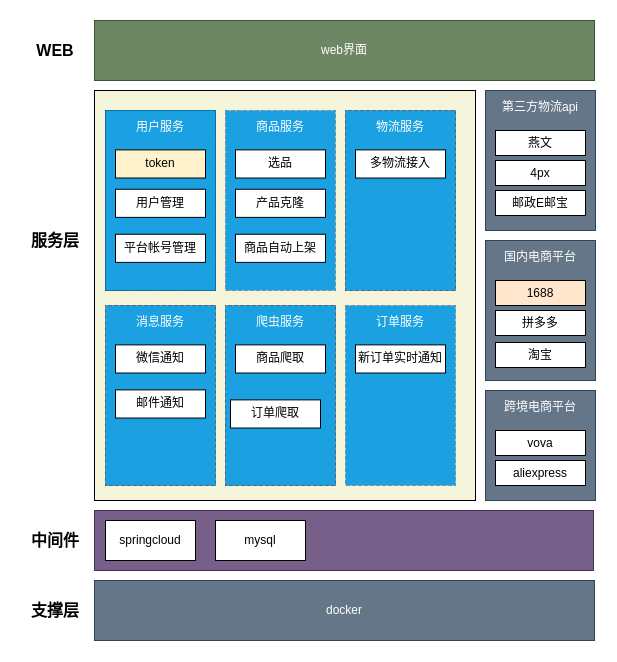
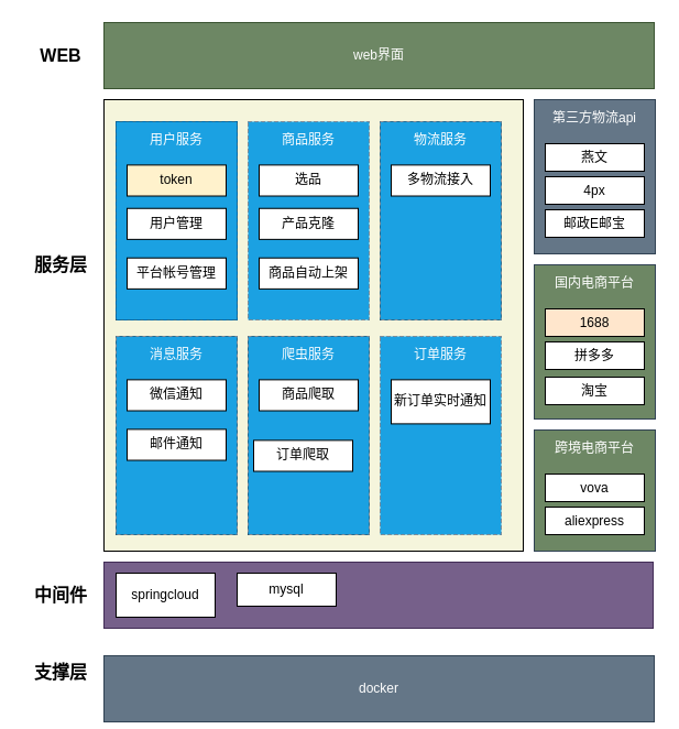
  <mxCell id="0" />
  <mxCell id="1" parent="0" />
  <mxCell id="2" value="" style="rounded=0;whiteSpace=wrap;html=1;fillColor=#f5f5dc;" vertex="1" parent="1"><mxGeometry x="94" y="90" width="381" height="410" as="geometry" /></mxCell>
- <mxCell id="3" value="docker" style="rounded=0;whiteSpace=wrap;html=1;fillColor=#647687;strokeColor=#314354;fontColor=#ffffff;" vertex="1" parent="1"><mxGeometry x="94" y="580" width="500" height="60" as="geometry" /></mxCell>
+ <mxCell id="3" value="docker" style="rounded=0;whiteSpace=wrap;html=1;fillColor=#647687;strokeColor=#314354;fontColor=#ffffff;" vertex="1" parent="1"><mxGeometry x="94" y="595" width="500" height="60" as="geometry" /></mxCell>
  <mxCell id="4" value="" style="rounded=0;whiteSpace=wrap;html=1;fillColor=#76608a;strokeColor=#432D57;fontColor=#ffffff;" vertex="1" parent="1"><mxGeometry x="94" y="510" width="499" height="60" as="geometry" /></mxCell>
  <mxCell id="5" value="web界面" style="rounded=0;whiteSpace=wrap;html=1;fillColor=#6d8764;strokeColor=#3A5431;fontColor=#ffffff;" vertex="1" parent="1"><mxGeometry x="94" y="20" width="500" height="60" as="geometry" /></mxCell>
  <mxCell id="6" value="&lt;b&gt;&lt;font style=&quot;font-size: 16px&quot;&gt;WEB&lt;/font&gt;&lt;/b&gt;" style="text;html=1;strokeColor=none;fillColor=none;align=center;verticalAlign=middle;whiteSpace=wrap;rounded=0;" vertex="1" parent="1"><mxGeometry x="35" y="40" width="40" height="20" as="geometry" /></mxCell>
  <mxCell id="7" value="&lt;b&gt;&lt;font style=&quot;font-size: 16px&quot;&gt;服务层&lt;/font&gt;&lt;/b&gt;" style="text;html=1;strokeColor=none;fillColor=none;align=center;verticalAlign=middle;whiteSpace=wrap;rounded=0;" vertex="1" parent="1"><mxGeometry x="30" y="230" width="50" height="20" as="geometry" /></mxCell>
  <mxCell id="8" value="&lt;span style=&quot;font-size: 16px&quot;&gt;&lt;b&gt;中间件&lt;/b&gt;&lt;/span&gt;" style="text;html=1;strokeColor=none;fillColor=none;align=center;verticalAlign=middle;whiteSpace=wrap;rounded=0;" vertex="1" parent="1"><mxGeometry x="20" y="530" width="70" height="20" as="geometry" /></mxCell>
  <mxCell id="9" value="&lt;font style=&quot;font-size: 16px&quot;&gt;&lt;b&gt;支撑层&lt;/b&gt;&lt;/font&gt;" style="text;html=1;strokeColor=none;fillColor=none;align=center;verticalAlign=middle;whiteSpace=wrap;rounded=0;" vertex="1" parent="1"><mxGeometry x="30" y="600" width="50" height="20" as="geometry" /></mxCell>
  <mxCell id="10" value="springcloud" style="rounded=0;whiteSpace=wrap;html=1;" vertex="1" parent="1"><mxGeometry x="105" y="520" width="90" height="40" as="geometry" /></mxCell>
  <mxCell id="11" value="" style="group;strokeColor=#36393d;fillColor=#9999FF;" vertex="1" connectable="0" parent="1"><mxGeometry x="105" y="110" width="110" height="180" as="geometry" /></mxCell>
  <mxCell id="12" value="用户服务" style="outlineConnect=0;html=1;whiteSpace=wrap;fontSize=12;fontStyle=0;strokeColor=#006EAF;verticalAlign=top;align=center;dashed=1;spacingTop=3;fontColor=#ffffff;fillColor=#1ba1e2;" vertex="1" parent="11"><mxGeometry width="110" height="180" as="geometry" /></mxCell>
  <mxCell id="13" value="token" style="rounded=0;whiteSpace=wrap;html=1;fillColor=#fff2cc;" vertex="1" parent="11"><mxGeometry x="10" y="39.375" width="90" height="28.125" as="geometry" /></mxCell>
  <mxCell id="14" value="用户管理" style="rounded=0;whiteSpace=wrap;html=1;" vertex="1" parent="11"><mxGeometry x="10" y="78.75" width="90" height="28.125" as="geometry" /></mxCell>
  <mxCell id="15" value="平台帐号管理" style="rounded=0;whiteSpace=wrap;html=1;" vertex="1" parent="11"><mxGeometry x="10" y="123.75" width="90" height="28.125" as="geometry" /></mxCell>
- <mxCell id="16" value="mysql" style="rounded=0;whiteSpace=wrap;html=1;" vertex="1" parent="1"><mxGeometry x="215" y="520" width="90" height="40" as="geometry" /></mxCell>
+ <mxCell id="16" value="mysql" style="rounded=0;whiteSpace=wrap;html=1;" vertex="1" parent="1"><mxGeometry x="215" y="520" width="90" height="30" as="geometry" /></mxCell>
  <mxCell id="17" value="" style="group;strokeColor=#006EAF;fillColor=#1ba1e2;dashed=1;fontColor=#ffffff;fontStyle=0;spacingTop=3;" vertex="1" connectable="0" parent="1"><mxGeometry x="225" y="110" width="110" height="180" as="geometry" /></mxCell>
  <mxCell id="18" value="&lt;font color=&quot;#ffffff&quot;&gt;商品服务&lt;/font&gt;" style="outlineConnect=0;gradientColor=none;html=1;whiteSpace=wrap;fontSize=12;fontStyle=0;strokeColor=#858B94;fillColor=none;verticalAlign=top;align=center;fontColor=#858B94;dashed=1;spacingTop=3;" vertex="1" parent="17"><mxGeometry width="110" height="180" as="geometry" /></mxCell>
  <mxCell id="19" value="选品" style="rounded=0;whiteSpace=wrap;html=1;" vertex="1" parent="17"><mxGeometry x="10" y="39.375" width="90" height="28.125" as="geometry" /></mxCell>
  <mxCell id="20" value="产品克隆" style="rounded=0;whiteSpace=wrap;html=1;" vertex="1" parent="17"><mxGeometry x="10" y="78.75" width="90" height="28.125" as="geometry" /></mxCell>
  <mxCell id="21" value="商品自动上架" style="rounded=0;whiteSpace=wrap;html=1;" vertex="1" parent="17"><mxGeometry x="10" y="123.75" width="90" height="28.125" as="geometry" /></mxCell>
  <mxCell id="22" value="" style="group;strokeColor=#36393d;fillColor=#9999FF;" vertex="1" connectable="0" parent="1"><mxGeometry x="345" y="110" width="110" height="180" as="geometry" /></mxCell>
  <mxCell id="23" value="" style="group;dashed=1;fontColor=#ffffff;fontStyle=0;strokeColor=#006EAF;fillColor=#1ba1e2;spacingTop=3;" vertex="1" connectable="0" parent="22"><mxGeometry width="110" height="180" as="geometry" /></mxCell>
  <mxCell id="24" value="&lt;font color=&quot;#ffffff&quot;&gt;物流服务&lt;/font&gt;" style="outlineConnect=0;gradientColor=none;html=1;whiteSpace=wrap;fontSize=12;fontStyle=0;strokeColor=#858B94;verticalAlign=top;align=center;fontColor=#858B94;dashed=1;spacingTop=3;fillColor=none;" vertex="1" parent="23"><mxGeometry width="110" height="180" as="geometry" /></mxCell>
  <mxCell id="25" value="多物流接入" style="rounded=0;whiteSpace=wrap;html=1;" vertex="1" parent="23"><mxGeometry x="10" y="39.375" width="90" height="28.125" as="geometry" /></mxCell>
  <mxCell id="26" value="" style="group;fillColor=#9999FF;strokeColor=#36393d;fontColor=#f0f0f0;" vertex="1" connectable="0" parent="1"><mxGeometry x="105" y="305" width="110" height="180" as="geometry" /></mxCell>
  <mxCell id="27" value="" style="group;dashed=1;fontColor=#ffffff;fontStyle=0;strokeColor=#006EAF;fillColor=#1ba1e2;spacingTop=3;" vertex="1" connectable="0" parent="26"><mxGeometry width="110" height="180.0" as="geometry" /></mxCell>
  <mxCell id="28" value="&lt;font color=&quot;#ffffff&quot;&gt;消息服务&lt;/font&gt;" style="outlineConnect=0;gradientColor=none;html=1;whiteSpace=wrap;fontSize=12;fontStyle=0;strokeColor=#858B94;fillColor=none;verticalAlign=top;align=center;fontColor=#858B94;dashed=1;spacingTop=3;" vertex="1" parent="27"><mxGeometry width="110" height="180.0" as="geometry" /></mxCell>
  <mxCell id="29" value="微信通知" style="rounded=0;whiteSpace=wrap;html=1;" vertex="1" parent="27"><mxGeometry x="10" y="39.375" width="90" height="28.125" as="geometry" /></mxCell>
  <mxCell id="30" value="邮件通知" style="rounded=0;whiteSpace=wrap;html=1;" vertex="1" parent="27"><mxGeometry x="10" y="84.375" width="90" height="28.125" as="geometry" /></mxCell>
  <mxCell id="31" value="" style="group;strokeColor=#36393d;fillColor=#9999FF;" vertex="1" connectable="0" parent="1"><mxGeometry x="225" y="305" width="110" height="180" as="geometry" /></mxCell>
  <mxCell id="32" value="" style="group;dashed=1;fontColor=#ffffff;fontStyle=0;strokeColor=#006EAF;fillColor=#1ba1e2;spacingTop=3;" vertex="1" connectable="0" parent="31"><mxGeometry width="110" height="180" as="geometry" /></mxCell>
  <mxCell id="33" value="" style="group" vertex="1" connectable="0" parent="32"><mxGeometry width="110" height="180" as="geometry" /></mxCell>
  <mxCell id="34" value="&lt;font color=&quot;#ffffff&quot;&gt;爬虫服务&lt;/font&gt;" style="outlineConnect=0;gradientColor=none;html=1;whiteSpace=wrap;fontSize=12;fontStyle=0;strokeColor=#858B94;fillColor=none;verticalAlign=top;align=center;fontColor=#858B94;dashed=1;spacingTop=3;" vertex="1" parent="33"><mxGeometry width="110" height="180" as="geometry" /></mxCell>
  <mxCell id="35" value="商品爬取" style="rounded=0;whiteSpace=wrap;html=1;" vertex="1" parent="33"><mxGeometry x="10" y="39.375" width="90" height="28.125" as="geometry" /></mxCell>
  <mxCell id="36" value="订单爬取" style="rounded=0;whiteSpace=wrap;html=1;" vertex="1" parent="33"><mxGeometry x="5" y="94.375" width="90" height="28.125" as="geometry" /></mxCell>
  <mxCell id="37" value="" style="group;strokeColor=#006EAF;fillColor=#1ba1e2;dashed=1;fontColor=#ffffff;fontStyle=0;spacingTop=3;" vertex="1" connectable="0" parent="1"><mxGeometry x="345" y="305" width="110" height="180" as="geometry" /></mxCell>
  <mxCell id="38" value="" style="group" vertex="1" connectable="0" parent="37"><mxGeometry width="110" height="180" as="geometry" /></mxCell>
  <mxCell id="39" value="&lt;font color=&quot;#ffffff&quot;&gt;订单服务&lt;/font&gt;" style="outlineConnect=0;gradientColor=none;html=1;whiteSpace=wrap;fontSize=12;fontStyle=0;strokeColor=#858B94;fillColor=none;verticalAlign=top;align=center;fontColor=#858B94;dashed=1;spacingTop=3;" vertex="1" parent="38"><mxGeometry width="110" height="180" as="geometry" /></mxCell>
- <mxCell id="40" value="新订单实时通知" style="rounded=0;whiteSpace=wrap;html=1;" vertex="1" parent="38"><mxGeometry x="10" y="39.375" width="90" height="28.125" as="geometry" /></mxCell>
+ <mxCell id="40" value="新订单实时通知" style="rounded=0;whiteSpace=wrap;html=1;" vertex="1" parent="38"><mxGeometry x="10" y="39.375" width="90" height="40" as="geometry" /></mxCell>
  <mxCell id="41" value="" style="group" vertex="1" connectable="0" parent="1"><mxGeometry x="485" y="90" width="110" height="140" as="geometry" /></mxCell>
  <mxCell id="42" value="第三方物流api" style="outlineConnect=0;html=1;whiteSpace=wrap;fontSize=12;fontStyle=0;strokeColor=#314354;fillColor=#647687;verticalAlign=top;align=center;fontColor=#ffffff;dashed=0;spacingTop=3;" vertex="1" parent="41"><mxGeometry width="110" height="140" as="geometry" /></mxCell>
  <mxCell id="43" value="燕文" style="rounded=0;whiteSpace=wrap;html=1;" vertex="1" parent="41"><mxGeometry x="10" y="40" width="90" height="25" as="geometry" /></mxCell>
  <mxCell id="44" value="4px" style="rounded=0;whiteSpace=wrap;html=1;" vertex="1" parent="41"><mxGeometry x="10" y="70" width="90" height="25" as="geometry" /></mxCell>
  <mxCell id="45" value="邮政E邮宝" style="rounded=0;whiteSpace=wrap;html=1;" vertex="1" parent="41"><mxGeometry x="10" y="100" width="90" height="25" as="geometry" /></mxCell>
  <mxCell id="46" value="" style="group" vertex="1" connectable="0" parent="1"><mxGeometry x="485" y="240" width="110" height="140" as="geometry" /></mxCell>
- <mxCell id="47" value="国内电商平台" style="outlineConnect=0;html=1;whiteSpace=wrap;fontSize=12;fontStyle=0;strokeColor=#314354;fillColor=#647687;verticalAlign=top;align=center;fontColor=#ffffff;dashed=0;spacingTop=3;" vertex="1" parent="46"><mxGeometry width="110" height="140" as="geometry" /></mxCell>
+ <mxCell id="47" value="国内电商平台" style="outlineConnect=0;html=1;whiteSpace=wrap;fontSize=12;fontStyle=0;strokeColor=#314354;fillColor=#6d8764;verticalAlign=top;align=center;fontColor=#ffffff;dashed=0;spacingTop=3;" vertex="1" parent="46"><mxGeometry width="110" height="140" as="geometry" /></mxCell>
  <mxCell id="48" value="1688" style="rounded=0;whiteSpace=wrap;html=1;fillColor=#ffe6cc;" vertex="1" parent="46"><mxGeometry x="10" y="40" width="90" height="25" as="geometry" /></mxCell>
  <mxCell id="49" value="拼多多" style="rounded=0;whiteSpace=wrap;html=1;" vertex="1" parent="46"><mxGeometry x="10" y="70" width="90" height="25" as="geometry" /></mxCell>
  <mxCell id="50" value="淘宝" style="rounded=0;whiteSpace=wrap;html=1;" vertex="1" parent="46"><mxGeometry x="10" y="102" width="90" height="25" as="geometry" /></mxCell>
  <mxCell id="51" value="" style="group" vertex="1" connectable="0" parent="1"><mxGeometry x="485" y="390" width="110" height="110" as="geometry" /></mxCell>
- <mxCell id="52" value="跨境电商平台" style="outlineConnect=0;html=1;whiteSpace=wrap;fontSize=12;fontStyle=0;strokeColor=#314354;fillColor=#647687;verticalAlign=top;align=center;fontColor=#ffffff;dashed=0;spacingTop=3;" vertex="1" parent="51"><mxGeometry width="110" height="110" as="geometry" /></mxCell>
+ <mxCell id="52" value="跨境电商平台" style="outlineConnect=0;html=1;whiteSpace=wrap;fontSize=12;fontStyle=0;strokeColor=#314354;fillColor=#6d8764;verticalAlign=top;align=center;fontColor=#ffffff;dashed=0;spacingTop=3;" vertex="1" parent="51"><mxGeometry width="110" height="110" as="geometry" /></mxCell>
  <mxCell id="53" value="vova" style="rounded=0;whiteSpace=wrap;html=1;" vertex="1" parent="51"><mxGeometry x="10" y="40" width="90" height="25" as="geometry" /></mxCell>
  <mxCell id="54" value="aliexpress" style="rounded=0;whiteSpace=wrap;html=1;" vertex="1" parent="51"><mxGeometry x="10" y="70" width="90" height="25" as="geometry" /></mxCell>
